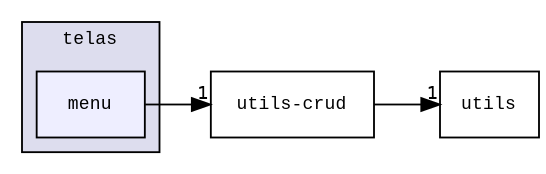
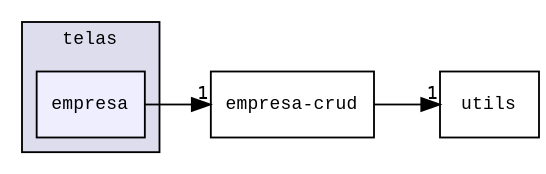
  digraph {
    compound=true
    fontname="Liberation Mono"
    rankdir=LR
    node [fontname="Liberation Mono" fontsize=10 shape=box]
    edge [fontname="Liberation Mono" headlabel=1 labeldistance=1.5 labelfontname=Helvetica labelfontsize=10]
-   n1 [fillcolor="#eeeeff" label=menu pencolor=black style=filled]
-   n2 [label="utils-crud"]
+   n1 [fillcolor="#eeeeff" label=empresa pencolor=black style=filled]
+   n2 [label="empresa-crud"]
    n3 [label=utils]
    subgraph cluster_1 {
      bgcolor="#ddddee"
      fontsize=10
      label=telas
      pencolor=black
      n1
    }
    n1 -> n2
    n2 -> n3
  }
